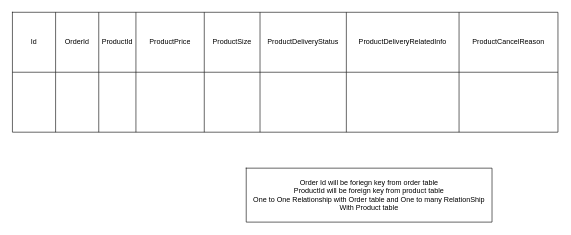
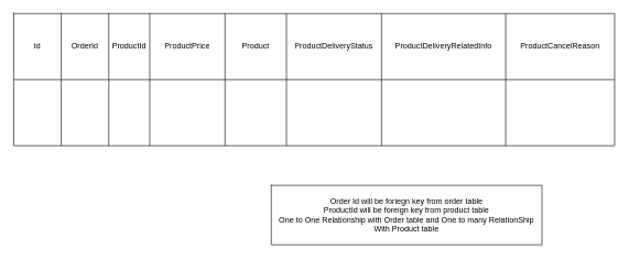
  <mxCell id="0" />
  <mxCell id="1" parent="0" />
  <mxCell id="2" value="" style="shape=table;startSize=0;container=1;collapsible=0;childLayout=tableLayout;" parent="1" vertex="1"><mxGeometry x="20" y="20" width="910" height="200" as="geometry" /></mxCell>
  <mxCell id="3" value="" style="shape=tableRow;horizontal=0;startSize=0;swimlaneHead=0;swimlaneBody=0;top=0;left=0;bottom=0;right=0;collapsible=0;dropTarget=0;fillColor=none;points=[[0,0.5],[1,0.5]];portConstraint=eastwest;" parent="2" vertex="1"><mxGeometry width="910" height="100" as="geometry" /></mxCell>
  <mxCell id="4" value="Id" style="shape=partialRectangle;html=1;whiteSpace=wrap;connectable=0;overflow=hidden;fillColor=none;top=0;left=0;bottom=0;right=0;pointerEvents=1;" parent="3" vertex="1"><mxGeometry width="72" height="100" as="geometry"><mxRectangle width="72" height="100" as="alternateBounds" /></mxGeometry></mxCell>
  <mxCell id="5" value="OrderId" style="shape=partialRectangle;html=1;whiteSpace=wrap;connectable=0;overflow=hidden;fillColor=none;top=0;left=0;bottom=0;right=0;pointerEvents=1;" parent="3" vertex="1"><mxGeometry x="72" width="72" height="100" as="geometry"><mxRectangle width="72" height="100" as="alternateBounds" /></mxGeometry></mxCell>
  <mxCell id="6" value="ProductId" style="shape=partialRectangle;html=1;whiteSpace=wrap;connectable=0;overflow=hidden;fillColor=none;top=0;left=0;bottom=0;right=0;pointerEvents=1;" parent="3" vertex="1"><mxGeometry x="144" width="62" height="100" as="geometry"><mxRectangle width="62" height="100" as="alternateBounds" /></mxGeometry></mxCell>
  <mxCell id="7" value="ProductPrice" style="shape=partialRectangle;html=1;whiteSpace=wrap;connectable=0;overflow=hidden;fillColor=none;top=0;left=0;bottom=0;right=0;pointerEvents=1;" parent="3" vertex="1"><mxGeometry x="206" width="114" height="100" as="geometry"><mxRectangle width="114" height="100" as="alternateBounds" /></mxGeometry></mxCell>
- <mxCell id="8" value="ProductSize" style="shape=partialRectangle;html=1;whiteSpace=wrap;connectable=0;overflow=hidden;fillColor=none;top=0;left=0;bottom=0;right=0;pointerEvents=1;" vertex="1" parent="3"><mxGeometry x="320" width="93" height="100" as="geometry"><mxRectangle width="93" height="100" as="alternateBounds" /></mxGeometry></mxCell>
+ <mxCell id="8" value="Product" style="shape=partialRectangle;html=1;whiteSpace=wrap;connectable=0;overflow=hidden;fillColor=none;top=0;left=0;bottom=0;right=0;pointerEvents=1;" vertex="1" parent="3"><mxGeometry x="320" width="93" height="100" as="geometry"><mxRectangle width="93" height="100" as="alternateBounds" /></mxGeometry></mxCell>
  <mxCell id="9" value="ProductDeliveryStatus" style="shape=partialRectangle;html=1;whiteSpace=wrap;connectable=0;overflow=hidden;fillColor=none;top=0;left=0;bottom=0;right=0;pointerEvents=1;" parent="3" vertex="1"><mxGeometry x="413" width="144" height="100" as="geometry"><mxRectangle width="144" height="100" as="alternateBounds" /></mxGeometry></mxCell>
  <mxCell id="10" value="ProductDeliveryRelatedInfo" style="shape=partialRectangle;html=1;whiteSpace=wrap;connectable=0;overflow=hidden;fillColor=none;top=0;left=0;bottom=0;right=0;pointerEvents=1;" parent="3" vertex="1"><mxGeometry x="557" width="188" height="100" as="geometry"><mxRectangle width="188" height="100" as="alternateBounds" /></mxGeometry></mxCell>
  <mxCell id="11" value="ProductCancelReason" style="shape=partialRectangle;html=1;whiteSpace=wrap;connectable=0;overflow=hidden;fillColor=none;top=0;left=0;bottom=0;right=0;pointerEvents=1;" parent="3" vertex="1"><mxGeometry x="745" width="165" height="100" as="geometry"><mxRectangle width="165" height="100" as="alternateBounds" /></mxGeometry></mxCell>
  <mxCell id="12" value="" style="shape=tableRow;horizontal=0;startSize=0;swimlaneHead=0;swimlaneBody=0;top=0;left=0;bottom=0;right=0;collapsible=0;dropTarget=0;fillColor=none;points=[[0,0.5],[1,0.5]];portConstraint=eastwest;" parent="2" vertex="1"><mxGeometry y="100" width="910" height="100" as="geometry" /></mxCell>
  <mxCell id="13" value="" style="shape=partialRectangle;html=1;whiteSpace=wrap;connectable=0;overflow=hidden;fillColor=none;top=0;left=0;bottom=0;right=0;pointerEvents=1;" parent="12" vertex="1"><mxGeometry width="72" height="100" as="geometry"><mxRectangle width="72" height="100" as="alternateBounds" /></mxGeometry></mxCell>
  <mxCell id="14" value="" style="shape=partialRectangle;html=1;whiteSpace=wrap;connectable=0;overflow=hidden;fillColor=none;top=0;left=0;bottom=0;right=0;pointerEvents=1;" parent="12" vertex="1"><mxGeometry x="72" width="72" height="100" as="geometry"><mxRectangle width="72" height="100" as="alternateBounds" /></mxGeometry></mxCell>
  <mxCell id="15" value="" style="shape=partialRectangle;html=1;whiteSpace=wrap;connectable=0;overflow=hidden;fillColor=none;top=0;left=0;bottom=0;right=0;pointerEvents=1;" parent="12" vertex="1"><mxGeometry x="144" width="62" height="100" as="geometry"><mxRectangle width="62" height="100" as="alternateBounds" /></mxGeometry></mxCell>
  <mxCell id="16" value="" style="shape=partialRectangle;html=1;whiteSpace=wrap;connectable=0;overflow=hidden;fillColor=none;top=0;left=0;bottom=0;right=0;pointerEvents=1;" parent="12" vertex="1"><mxGeometry x="206" width="114" height="100" as="geometry"><mxRectangle width="114" height="100" as="alternateBounds" /></mxGeometry></mxCell>
  <mxCell id="17" style="shape=partialRectangle;html=1;whiteSpace=wrap;connectable=0;overflow=hidden;fillColor=none;top=0;left=0;bottom=0;right=0;pointerEvents=1;" vertex="1" parent="12"><mxGeometry x="320" width="93" height="100" as="geometry"><mxRectangle width="93" height="100" as="alternateBounds" /></mxGeometry></mxCell>
  <mxCell id="18" value="" style="shape=partialRectangle;html=1;whiteSpace=wrap;connectable=0;overflow=hidden;fillColor=none;top=0;left=0;bottom=0;right=0;pointerEvents=1;" parent="12" vertex="1"><mxGeometry x="413" width="144" height="100" as="geometry"><mxRectangle width="144" height="100" as="alternateBounds" /></mxGeometry></mxCell>
  <mxCell id="19" value="" style="shape=partialRectangle;html=1;whiteSpace=wrap;connectable=0;overflow=hidden;fillColor=none;top=0;left=0;bottom=0;right=0;pointerEvents=1;" parent="12" vertex="1"><mxGeometry x="557" width="188" height="100" as="geometry"><mxRectangle width="188" height="100" as="alternateBounds" /></mxGeometry></mxCell>
  <mxCell id="20" style="shape=partialRectangle;html=1;whiteSpace=wrap;connectable=0;overflow=hidden;fillColor=none;top=0;left=0;bottom=0;right=0;pointerEvents=1;" parent="12" vertex="1"><mxGeometry x="745" width="165" height="100" as="geometry"><mxRectangle width="165" height="100" as="alternateBounds" /></mxGeometry></mxCell>
  <mxCell id="21" value="" style="shape=table;startSize=0;container=1;collapsible=0;childLayout=tableLayout;" vertex="1" parent="1"><mxGeometry x="410" y="280" width="410" height="90" as="geometry" /></mxCell>
  <mxCell id="22" value="" style="shape=tableRow;horizontal=0;startSize=0;swimlaneHead=0;swimlaneBody=0;top=0;left=0;bottom=0;right=0;collapsible=0;dropTarget=0;fillColor=none;points=[[0,0.5],[1,0.5]];portConstraint=eastwest;" vertex="1" parent="21"><mxGeometry width="410" height="90" as="geometry" /></mxCell>
  <mxCell id="23" value="Order Id will be foriegn key from order table&lt;br&gt;ProductId will be foreign key from product table&lt;br&gt;One to One Relationship with Order table and One to many RelationShip With Product table" style="shape=partialRectangle;html=1;whiteSpace=wrap;connectable=0;overflow=hidden;fillColor=none;top=0;left=0;bottom=0;right=0;pointerEvents=1;" vertex="1" parent="22"><mxGeometry width="410" height="90" as="geometry"><mxRectangle width="410" height="90" as="alternateBounds" /></mxGeometry></mxCell>
